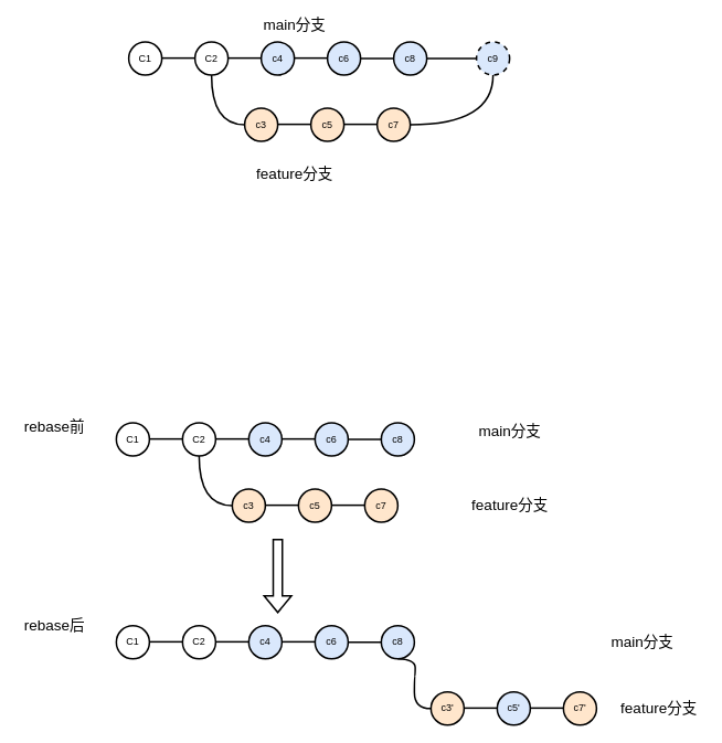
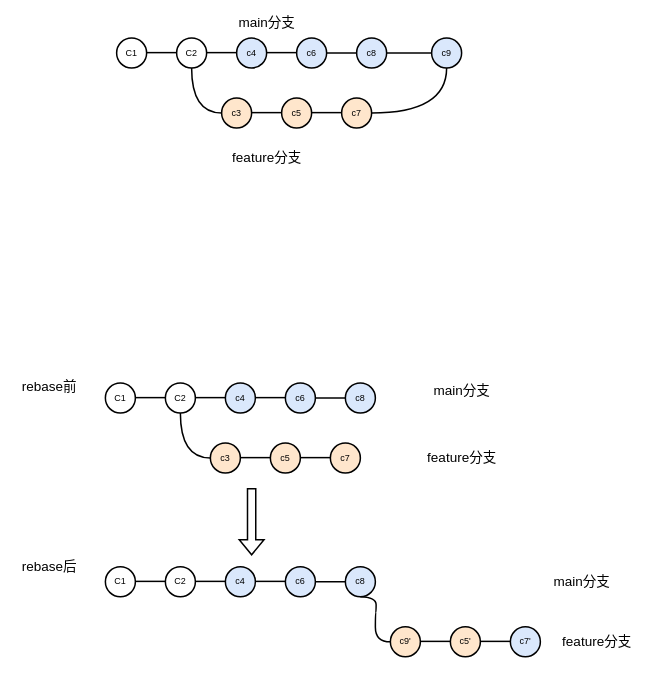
  <mxCell id="0" />
  <mxCell id="1" parent="0" />
  <mxCell id="2" value="C1" style="ellipse;whiteSpace=wrap;html=1;aspect=fixed;strokeWidth=2;" vertex="1" parent="1"><mxGeometry x="155" y="50" width="40" height="40" as="geometry" /></mxCell>
  <mxCell id="3" style="edgeStyle=orthogonalEdgeStyle;curved=1;rounded=0;orthogonalLoop=1;jettySize=auto;html=1;exitX=0.5;exitY=1;exitDx=0;exitDy=0;entryX=0;entryY=0.5;entryDx=0;entryDy=0;endArrow=none;endFill=0;strokeWidth=2;" edge="1" parent="1" source="4" target="6"><mxGeometry relative="1" as="geometry" /></mxCell>
  <mxCell id="4" value="C2" style="ellipse;whiteSpace=wrap;html=1;aspect=fixed;strokeWidth=2;" vertex="1" parent="1"><mxGeometry x="235" y="50" width="40" height="40" as="geometry" /></mxCell>
  <mxCell id="5" value="" style="endArrow=none;html=1;rounded=0;exitX=1;exitY=0.5;exitDx=0;exitDy=0;entryX=0;entryY=0.5;entryDx=0;entryDy=0;strokeWidth=2;" edge="1" parent="1"><mxGeometry width="50" height="50" relative="1" as="geometry"><mxPoint x="195" y="69.5" as="sourcePoint" /><mxPoint x="235" y="69.5" as="targetPoint" /></mxGeometry></mxCell>
  <mxCell id="6" value="c3" style="ellipse;whiteSpace=wrap;html=1;aspect=fixed;strokeWidth=2;fillColor=#ffe6cc;strokeColor=#000000;" vertex="1" parent="1"><mxGeometry x="295" y="130" width="40" height="40" as="geometry" /></mxCell>
  <mxCell id="7" value="c5" style="ellipse;whiteSpace=wrap;html=1;aspect=fixed;strokeWidth=2;fillColor=#ffe6cc;strokeColor=#000000;" vertex="1" parent="1"><mxGeometry x="375" y="130" width="40" height="40" as="geometry" /></mxCell>
  <mxCell id="8" value="" style="endArrow=none;html=1;rounded=0;exitX=1;exitY=0.5;exitDx=0;exitDy=0;entryX=0;entryY=0.5;entryDx=0;entryDy=0;strokeWidth=2;fillColor=#ffe6cc;strokeColor=#000000;" edge="1" parent="1"><mxGeometry width="50" height="50" relative="1" as="geometry"><mxPoint x="335" y="149.5" as="sourcePoint" /><mxPoint x="375" y="149.5" as="targetPoint" /></mxGeometry></mxCell>
  <mxCell id="9" value="c4" style="ellipse;whiteSpace=wrap;html=1;aspect=fixed;strokeWidth=2;fillColor=#dae8fc;strokeColor=#000000;" vertex="1" parent="1"><mxGeometry x="315" y="50" width="40" height="40" as="geometry" /></mxCell>
  <mxCell id="10" style="edgeStyle=orthogonalEdgeStyle;curved=1;rounded=0;orthogonalLoop=1;jettySize=auto;html=1;exitX=1;exitY=0.5;exitDx=0;exitDy=0;entryX=0;entryY=0.5;entryDx=0;entryDy=0;fontSize=18;endArrow=none;endFill=0;strokeColor=#000000;strokeWidth=2;" edge="1" parent="1" source="11" target="21"><mxGeometry relative="1" as="geometry" /></mxCell>
  <mxCell id="11" value="c6" style="ellipse;whiteSpace=wrap;html=1;aspect=fixed;strokeWidth=2;fillColor=#dae8fc;strokeColor=#000000;" vertex="1" parent="1"><mxGeometry x="395" y="50" width="40" height="40" as="geometry" /></mxCell>
  <mxCell id="12" value="" style="endArrow=none;html=1;rounded=0;exitX=1;exitY=0.5;exitDx=0;exitDy=0;entryX=0;entryY=0.5;entryDx=0;entryDy=0;strokeWidth=2;" edge="1" parent="1"><mxGeometry width="50" height="50" relative="1" as="geometry"><mxPoint x="355" y="69.5" as="sourcePoint" /><mxPoint x="395" y="69.5" as="targetPoint" /></mxGeometry></mxCell>
  <mxCell id="13" value="" style="endArrow=none;html=1;rounded=0;exitX=1;exitY=0.5;exitDx=0;exitDy=0;entryX=0;entryY=0.5;entryDx=0;entryDy=0;strokeWidth=2;" edge="1" parent="1"><mxGeometry width="50" height="50" relative="1" as="geometry"><mxPoint x="275" y="69.5" as="sourcePoint" /><mxPoint x="315" y="69.5" as="targetPoint" /></mxGeometry></mxCell>
  <mxCell id="14" style="edgeStyle=orthogonalEdgeStyle;curved=1;rounded=0;orthogonalLoop=1;jettySize=auto;html=1;exitX=1;exitY=0.5;exitDx=0;exitDy=0;entryX=0.5;entryY=1;entryDx=0;entryDy=0;fontSize=18;endArrow=none;endFill=0;strokeColor=#000000;strokeWidth=2;" edge="1" parent="1" source="15" target="19"><mxGeometry relative="1" as="geometry" /></mxCell>
  <mxCell id="15" value="c7" style="ellipse;whiteSpace=wrap;html=1;aspect=fixed;strokeWidth=2;fillColor=#ffe6cc;strokeColor=#000000;" vertex="1" parent="1"><mxGeometry x="455" y="130" width="40" height="40" as="geometry" /></mxCell>
  <mxCell id="16" value="" style="endArrow=none;html=1;rounded=0;exitX=1;exitY=0.5;exitDx=0;exitDy=0;entryX=0;entryY=0.5;entryDx=0;entryDy=0;strokeWidth=2;fillColor=#ffe6cc;strokeColor=#000000;" edge="1" parent="1"><mxGeometry width="50" height="50" relative="1" as="geometry"><mxPoint x="415" y="149.5" as="sourcePoint" /><mxPoint x="455" y="149.5" as="targetPoint" /></mxGeometry></mxCell>
  <mxCell id="17" value="&lt;font style=&quot;font-size: 18px&quot;&gt;main分支&lt;/font&gt;" style="text;html=1;resizable=0;autosize=1;align=center;verticalAlign=middle;points=[];fillColor=none;strokeColor=none;rounded=0;" vertex="1" parent="1"><mxGeometry x="310" y="20" width="90" height="20" as="geometry" /></mxCell>
  <mxCell id="18" value="&lt;font style=&quot;font-size: 18px&quot;&gt;feature分支&lt;/font&gt;" style="text;html=1;resizable=0;autosize=1;align=center;verticalAlign=middle;points=[];fillColor=none;strokeColor=none;rounded=0;" vertex="1" parent="1"><mxGeometry x="300" y="200" width="110" height="20" as="geometry" /></mxCell>
- <mxCell id="19" value="c9" style="ellipse;whiteSpace=wrap;html=1;aspect=fixed;strokeWidth=2;fillColor=#dae8fc;strokeColor=#000000;dashed=1;" vertex="1" parent="1"><mxGeometry x="575" y="50" width="40" height="40" as="geometry" /></mxCell>
+ <mxCell id="19" value="c9" style="ellipse;whiteSpace=wrap;html=1;aspect=fixed;strokeWidth=2;fillColor=#dae8fc;strokeColor=#000000;" vertex="1" parent="1"><mxGeometry x="575" y="50" width="40" height="40" as="geometry" /></mxCell>
  <mxCell id="20" style="edgeStyle=orthogonalEdgeStyle;curved=1;rounded=0;orthogonalLoop=1;jettySize=auto;html=1;exitX=1;exitY=0.5;exitDx=0;exitDy=0;entryX=0;entryY=0.5;entryDx=0;entryDy=0;fontSize=18;endArrow=none;endFill=0;strokeColor=#000000;strokeWidth=2;" edge="1" parent="1" source="21" target="19"><mxGeometry relative="1" as="geometry" /></mxCell>
  <mxCell id="21" value="c8" style="ellipse;whiteSpace=wrap;html=1;aspect=fixed;strokeWidth=2;fillColor=#dae8fc;strokeColor=#000000;" vertex="1" parent="1"><mxGeometry x="475" y="50" width="40" height="40" as="geometry" /></mxCell>
  <mxCell id="22" value="C1" style="ellipse;whiteSpace=wrap;html=1;aspect=fixed;strokeWidth=2;" vertex="1" parent="1"><mxGeometry x="140" y="510" width="40" height="40" as="geometry" /></mxCell>
  <mxCell id="23" style="edgeStyle=orthogonalEdgeStyle;curved=1;rounded=0;orthogonalLoop=1;jettySize=auto;html=1;exitX=0.5;exitY=1;exitDx=0;exitDy=0;entryX=0;entryY=0.5;entryDx=0;entryDy=0;endArrow=none;endFill=0;strokeWidth=2;" edge="1" parent="1" source="24" target="26"><mxGeometry relative="1" as="geometry" /></mxCell>
  <mxCell id="24" value="C2" style="ellipse;whiteSpace=wrap;html=1;aspect=fixed;strokeWidth=2;" vertex="1" parent="1"><mxGeometry x="220" y="510" width="40" height="40" as="geometry" /></mxCell>
  <mxCell id="25" value="" style="endArrow=none;html=1;rounded=0;exitX=1;exitY=0.5;exitDx=0;exitDy=0;entryX=0;entryY=0.5;entryDx=0;entryDy=0;strokeWidth=2;" edge="1" parent="1"><mxGeometry width="50" height="50" relative="1" as="geometry"><mxPoint x="180" y="529.5" as="sourcePoint" /><mxPoint x="220" y="529.5" as="targetPoint" /></mxGeometry></mxCell>
  <mxCell id="26" value="c3" style="ellipse;whiteSpace=wrap;html=1;aspect=fixed;strokeWidth=2;fillColor=#ffe6cc;strokeColor=#000000;" vertex="1" parent="1"><mxGeometry x="280" y="590" width="40" height="40" as="geometry" /></mxCell>
  <mxCell id="27" value="c5" style="ellipse;whiteSpace=wrap;html=1;aspect=fixed;strokeWidth=2;fillColor=#ffe6cc;strokeColor=#000000;" vertex="1" parent="1"><mxGeometry x="360" y="590" width="40" height="40" as="geometry" /></mxCell>
  <mxCell id="28" value="" style="endArrow=none;html=1;rounded=0;exitX=1;exitY=0.5;exitDx=0;exitDy=0;entryX=0;entryY=0.5;entryDx=0;entryDy=0;strokeWidth=2;fillColor=#ffe6cc;strokeColor=#000000;" edge="1" parent="1"><mxGeometry width="50" height="50" relative="1" as="geometry"><mxPoint x="320" y="609.5" as="sourcePoint" /><mxPoint x="360" y="609.5" as="targetPoint" /></mxGeometry></mxCell>
  <mxCell id="29" value="c4" style="ellipse;whiteSpace=wrap;html=1;aspect=fixed;strokeWidth=2;fillColor=#dae8fc;strokeColor=#000000;" vertex="1" parent="1"><mxGeometry x="300" y="510" width="40" height="40" as="geometry" /></mxCell>
  <mxCell id="30" style="edgeStyle=orthogonalEdgeStyle;curved=1;rounded=0;orthogonalLoop=1;jettySize=auto;html=1;exitX=1;exitY=0.5;exitDx=0;exitDy=0;entryX=0;entryY=0.5;entryDx=0;entryDy=0;fontSize=18;endArrow=none;endFill=0;strokeColor=#000000;strokeWidth=2;" edge="1" parent="1" source="31" target="38"><mxGeometry relative="1" as="geometry" /></mxCell>
  <mxCell id="31" value="c6" style="ellipse;whiteSpace=wrap;html=1;aspect=fixed;strokeWidth=2;fillColor=#dae8fc;strokeColor=#000000;" vertex="1" parent="1"><mxGeometry x="380" y="510" width="40" height="40" as="geometry" /></mxCell>
  <mxCell id="32" value="" style="endArrow=none;html=1;rounded=0;exitX=1;exitY=0.5;exitDx=0;exitDy=0;entryX=0;entryY=0.5;entryDx=0;entryDy=0;strokeWidth=2;" edge="1" parent="1"><mxGeometry width="50" height="50" relative="1" as="geometry"><mxPoint x="340" y="529.5" as="sourcePoint" /><mxPoint x="380" y="529.5" as="targetPoint" /></mxGeometry></mxCell>
  <mxCell id="33" value="" style="endArrow=none;html=1;rounded=0;exitX=1;exitY=0.5;exitDx=0;exitDy=0;entryX=0;entryY=0.5;entryDx=0;entryDy=0;strokeWidth=2;" edge="1" parent="1"><mxGeometry width="50" height="50" relative="1" as="geometry"><mxPoint x="260" y="529.5" as="sourcePoint" /><mxPoint x="300" y="529.5" as="targetPoint" /></mxGeometry></mxCell>
  <mxCell id="34" value="c7" style="ellipse;whiteSpace=wrap;html=1;aspect=fixed;strokeWidth=2;fillColor=#ffe6cc;strokeColor=#000000;" vertex="1" parent="1"><mxGeometry x="440" y="590" width="40" height="40" as="geometry" /></mxCell>
  <mxCell id="35" value="" style="endArrow=none;html=1;rounded=0;exitX=1;exitY=0.5;exitDx=0;exitDy=0;entryX=0;entryY=0.5;entryDx=0;entryDy=0;strokeWidth=2;fillColor=#ffe6cc;strokeColor=#000000;" edge="1" parent="1"><mxGeometry width="50" height="50" relative="1" as="geometry"><mxPoint x="400" y="609.5" as="sourcePoint" /><mxPoint x="440" y="609.5" as="targetPoint" /></mxGeometry></mxCell>
  <mxCell id="36" value="&lt;font style=&quot;font-size: 18px&quot;&gt;main分支&lt;/font&gt;" style="text;html=1;resizable=0;autosize=1;align=center;verticalAlign=middle;points=[];fillColor=none;strokeColor=none;rounded=0;" vertex="1" parent="1"><mxGeometry x="570" y="510" width="90" height="20" as="geometry" /></mxCell>
  <mxCell id="37" value="&lt;font style=&quot;font-size: 18px&quot;&gt;feature分支&lt;/font&gt;" style="text;html=1;resizable=0;autosize=1;align=center;verticalAlign=middle;points=[];fillColor=none;strokeColor=none;rounded=0;" vertex="1" parent="1"><mxGeometry x="560" y="600" width="110" height="20" as="geometry" /></mxCell>
  <mxCell id="38" value="c8" style="ellipse;whiteSpace=wrap;html=1;aspect=fixed;strokeWidth=2;fillColor=#dae8fc;strokeColor=#000000;" vertex="1" parent="1"><mxGeometry x="460" y="510" width="40" height="40" as="geometry" /></mxCell>
  <mxCell id="39" value="C1" style="ellipse;whiteSpace=wrap;html=1;aspect=fixed;strokeWidth=2;" vertex="1" parent="1"><mxGeometry x="140" y="755" width="40" height="40" as="geometry" /></mxCell>
  <mxCell id="40" style="edgeStyle=orthogonalEdgeStyle;curved=1;rounded=0;orthogonalLoop=1;jettySize=auto;html=1;exitX=0.5;exitY=1;exitDx=0;exitDy=0;entryX=0;entryY=0.5;entryDx=0;entryDy=0;endArrow=none;endFill=0;strokeWidth=2;" edge="1" parent="1" target="43"><mxGeometry relative="1" as="geometry"><mxPoint x="480" y="795" as="sourcePoint" /></mxGeometry></mxCell>
  <mxCell id="41" value="C2" style="ellipse;whiteSpace=wrap;html=1;aspect=fixed;strokeWidth=2;" vertex="1" parent="1"><mxGeometry x="220" y="755" width="40" height="40" as="geometry" /></mxCell>
  <mxCell id="42" value="" style="endArrow=none;html=1;rounded=0;exitX=1;exitY=0.5;exitDx=0;exitDy=0;entryX=0;entryY=0.5;entryDx=0;entryDy=0;strokeWidth=2;" edge="1" parent="1"><mxGeometry width="50" height="50" relative="1" as="geometry"><mxPoint x="180" y="774.5" as="sourcePoint" /><mxPoint x="220" y="774.5" as="targetPoint" /></mxGeometry></mxCell>
- <mxCell id="43" value="c3'" style="ellipse;whiteSpace=wrap;html=1;aspect=fixed;strokeWidth=2;fillColor=#ffe6cc;strokeColor=#000000;" vertex="1" parent="1"><mxGeometry x="520" y="835" width="40" height="40" as="geometry" /></mxCell>
- <mxCell id="44" value="c5'" style="ellipse;whiteSpace=wrap;html=1;aspect=fixed;strokeWidth=2;fillColor=#dae8fc;strokeColor=#000000;" vertex="1" parent="1"><mxGeometry x="600" y="835" width="40" height="40" as="geometry" /></mxCell>
+ <mxCell id="43" value="c9'" style="ellipse;whiteSpace=wrap;html=1;aspect=fixed;strokeWidth=2;fillColor=#ffe6cc;strokeColor=#000000;" vertex="1" parent="1"><mxGeometry x="520" y="835" width="40" height="40" as="geometry" /></mxCell>
+ <mxCell id="44" value="c5'" style="ellipse;whiteSpace=wrap;html=1;aspect=fixed;strokeWidth=2;fillColor=#ffe6cc;strokeColor=#000000;" vertex="1" parent="1"><mxGeometry x="600" y="835" width="40" height="40" as="geometry" /></mxCell>
  <mxCell id="45" value="" style="endArrow=none;html=1;rounded=0;exitX=1;exitY=0.5;exitDx=0;exitDy=0;entryX=0;entryY=0.5;entryDx=0;entryDy=0;strokeWidth=2;fillColor=#ffe6cc;strokeColor=#000000;" edge="1" parent="1"><mxGeometry width="50" height="50" relative="1" as="geometry"><mxPoint x="560" y="854.5" as="sourcePoint" /><mxPoint x="600" y="854.5" as="targetPoint" /></mxGeometry></mxCell>
  <mxCell id="46" value="c4" style="ellipse;whiteSpace=wrap;html=1;aspect=fixed;strokeWidth=2;fillColor=#dae8fc;strokeColor=#000000;" vertex="1" parent="1"><mxGeometry x="300" y="755" width="40" height="40" as="geometry" /></mxCell>
  <mxCell id="47" style="edgeStyle=orthogonalEdgeStyle;curved=1;rounded=0;orthogonalLoop=1;jettySize=auto;html=1;exitX=1;exitY=0.5;exitDx=0;exitDy=0;entryX=0;entryY=0.5;entryDx=0;entryDy=0;fontSize=18;endArrow=none;endFill=0;strokeColor=#000000;strokeWidth=2;" edge="1" parent="1" source="48" target="55"><mxGeometry relative="1" as="geometry" /></mxCell>
  <mxCell id="48" value="c6" style="ellipse;whiteSpace=wrap;html=1;aspect=fixed;strokeWidth=2;fillColor=#dae8fc;strokeColor=#000000;" vertex="1" parent="1"><mxGeometry x="380" y="755" width="40" height="40" as="geometry" /></mxCell>
  <mxCell id="49" value="" style="endArrow=none;html=1;rounded=0;exitX=1;exitY=0.5;exitDx=0;exitDy=0;entryX=0;entryY=0.5;entryDx=0;entryDy=0;strokeWidth=2;" edge="1" parent="1"><mxGeometry width="50" height="50" relative="1" as="geometry"><mxPoint x="340" y="774.5" as="sourcePoint" /><mxPoint x="380" y="774.5" as="targetPoint" /></mxGeometry></mxCell>
  <mxCell id="50" value="" style="endArrow=none;html=1;rounded=0;exitX=1;exitY=0.5;exitDx=0;exitDy=0;entryX=0;entryY=0.5;entryDx=0;entryDy=0;strokeWidth=2;" edge="1" parent="1"><mxGeometry width="50" height="50" relative="1" as="geometry"><mxPoint x="260" y="774.5" as="sourcePoint" /><mxPoint x="300" y="774.5" as="targetPoint" /></mxGeometry></mxCell>
- <mxCell id="51" value="c7'" style="ellipse;whiteSpace=wrap;html=1;aspect=fixed;strokeWidth=2;fillColor=#ffe6cc;strokeColor=#000000;" vertex="1" parent="1"><mxGeometry x="680" y="835" width="40" height="40" as="geometry" /></mxCell>
+ <mxCell id="51" value="c7'" style="ellipse;whiteSpace=wrap;html=1;aspect=fixed;strokeWidth=2;fillColor=#dae8fc;strokeColor=#000000;" vertex="1" parent="1"><mxGeometry x="680" y="835" width="40" height="40" as="geometry" /></mxCell>
  <mxCell id="52" value="" style="endArrow=none;html=1;rounded=0;exitX=1;exitY=0.5;exitDx=0;exitDy=0;entryX=0;entryY=0.5;entryDx=0;entryDy=0;strokeWidth=2;fillColor=#ffe6cc;strokeColor=#000000;" edge="1" parent="1"><mxGeometry width="50" height="50" relative="1" as="geometry"><mxPoint x="640" y="854.5" as="sourcePoint" /><mxPoint x="680" y="854.5" as="targetPoint" /></mxGeometry></mxCell>
  <mxCell id="53" value="&lt;font style=&quot;font-size: 18px&quot;&gt;main分支&lt;/font&gt;" style="text;html=1;resizable=0;autosize=1;align=center;verticalAlign=middle;points=[];fillColor=none;strokeColor=none;rounded=0;" vertex="1" parent="1"><mxGeometry x="730" y="765" width="90" height="20" as="geometry" /></mxCell>
  <mxCell id="54" value="&lt;font style=&quot;font-size: 18px&quot;&gt;feature分支&lt;/font&gt;" style="text;html=1;resizable=0;autosize=1;align=center;verticalAlign=middle;points=[];fillColor=none;strokeColor=none;rounded=0;" vertex="1" parent="1"><mxGeometry x="740" y="845" width="110" height="20" as="geometry" /></mxCell>
  <mxCell id="55" value="c8" style="ellipse;whiteSpace=wrap;html=1;aspect=fixed;strokeWidth=2;fillColor=#dae8fc;strokeColor=#000000;" vertex="1" parent="1"><mxGeometry x="460" y="755" width="40" height="40" as="geometry" /></mxCell>
  <mxCell id="56" value="rebase前" style="text;html=1;resizable=0;autosize=1;align=center;verticalAlign=middle;points=[];fillColor=default;strokeColor=none;rounded=0;fontSize=18;" vertex="1" parent="1"><mxGeometry x="20" y="500" width="90" height="30" as="geometry" /></mxCell>
  <mxCell id="57" value="rebase后" style="text;html=1;resizable=0;autosize=1;align=center;verticalAlign=middle;points=[];fillColor=default;strokeColor=none;rounded=0;fontSize=18;" vertex="1" parent="1"><mxGeometry x="20" y="740" width="90" height="30" as="geometry" /></mxCell>
  <mxCell id="58" value="" style="shape=flexArrow;endArrow=classic;html=1;rounded=0;fontSize=18;strokeColor=#000000;strokeWidth=2;curved=1;" edge="1" parent="1"><mxGeometry width="50" height="50" relative="1" as="geometry"><mxPoint x="335" y="650" as="sourcePoint" /><mxPoint x="335" y="740" as="targetPoint" /></mxGeometry></mxCell>
